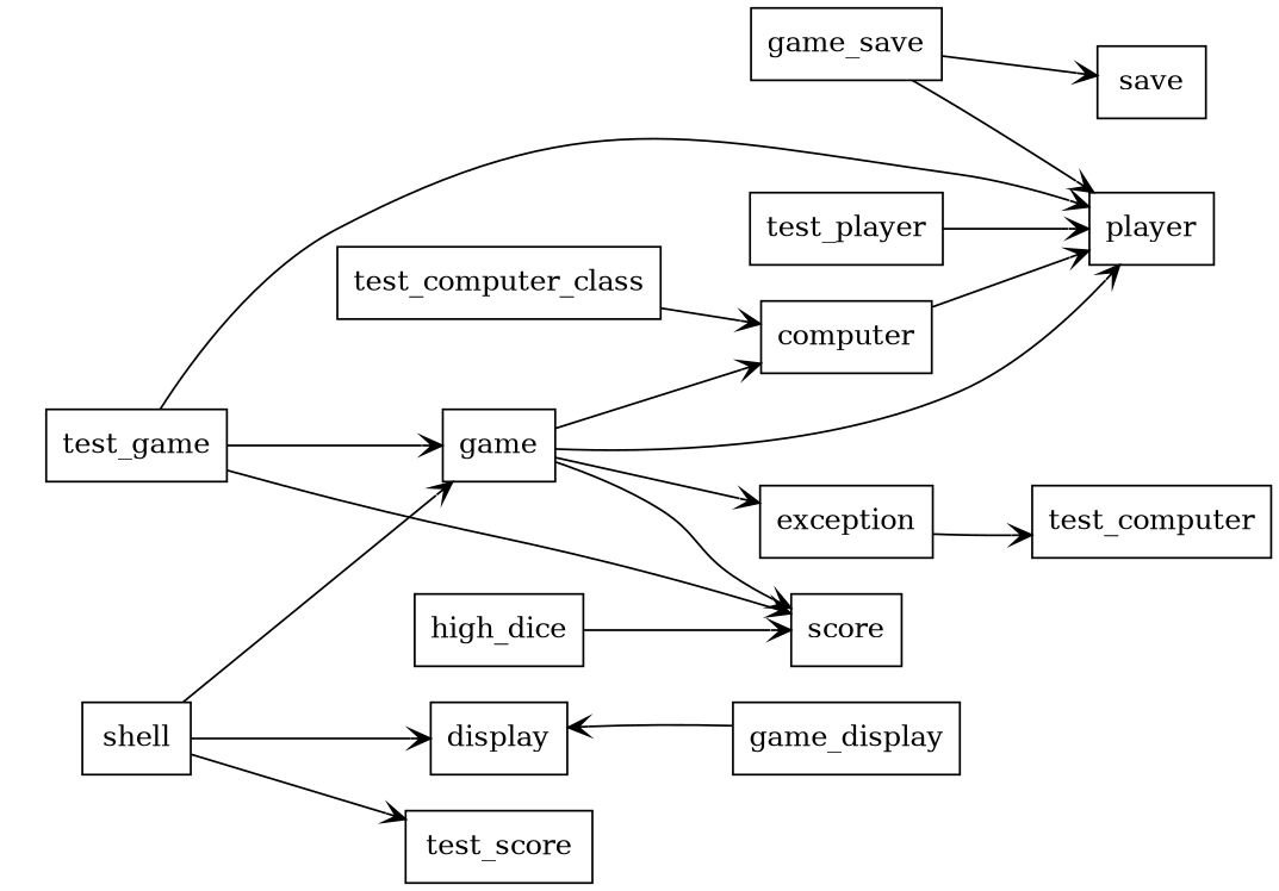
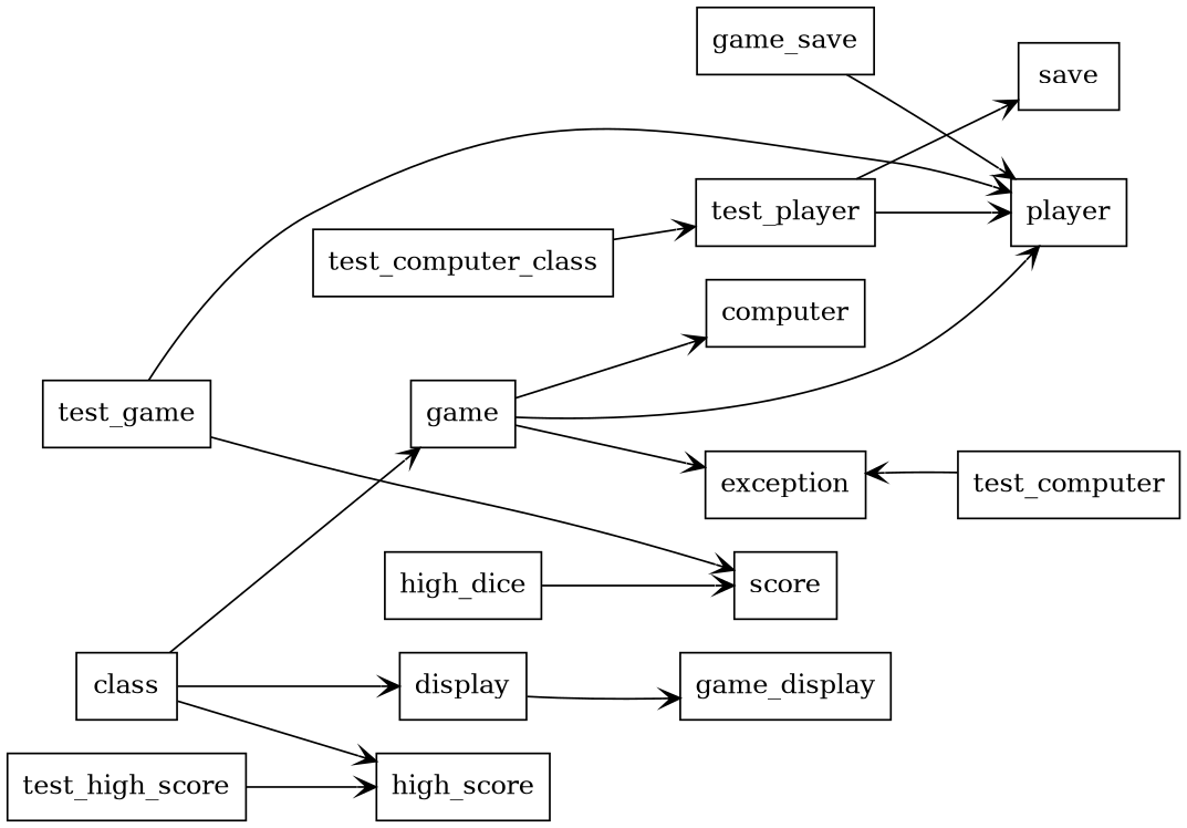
  digraph {
    rankdir=LR
    node [color=black shape=box style=solid]
    edge [arrowhead=open arrowtail=none]
    n1 [label=computer]
    n2 [label=player]
    n3 [label=score]
    n4 [label=display]
    n5 [label=exception]
    n6 [label=game]
    n7 [label=save]
-   n8 [label=test_score]
-   n9 [label=shell]
+   n8 [label=high_score]
+   n9 [label=class]
    n10 [label=test_computer_class]
    n11 [label=high_dice]
    n12 [label=game_display]
    n13 [label=test_computer]
    n14 [label=test_game]
+   n15 [label=test_high_score]
    n16 [label=test_player]
    n17 [label=game_save]
-   n1 -> n2
    n6 -> n1
    n6 -> n2
-   n6 -> n3
    n6 -> n5
    n9 -> n4
    n9 -> n6
    n9 -> n8
-   n10 -> n1
+   n10 -> n16
    n11 -> n3
-   n12 -> n4
-   n5 -> n13
+   n4 -> n12
+   n13 -> n5
    n14 -> n2
    n14 -> n3
-   n14 -> n6
+   n15 -> n8
    n16 -> n2
    n17 -> n2
-   n17 -> n7
+   n16 -> n7
  }
